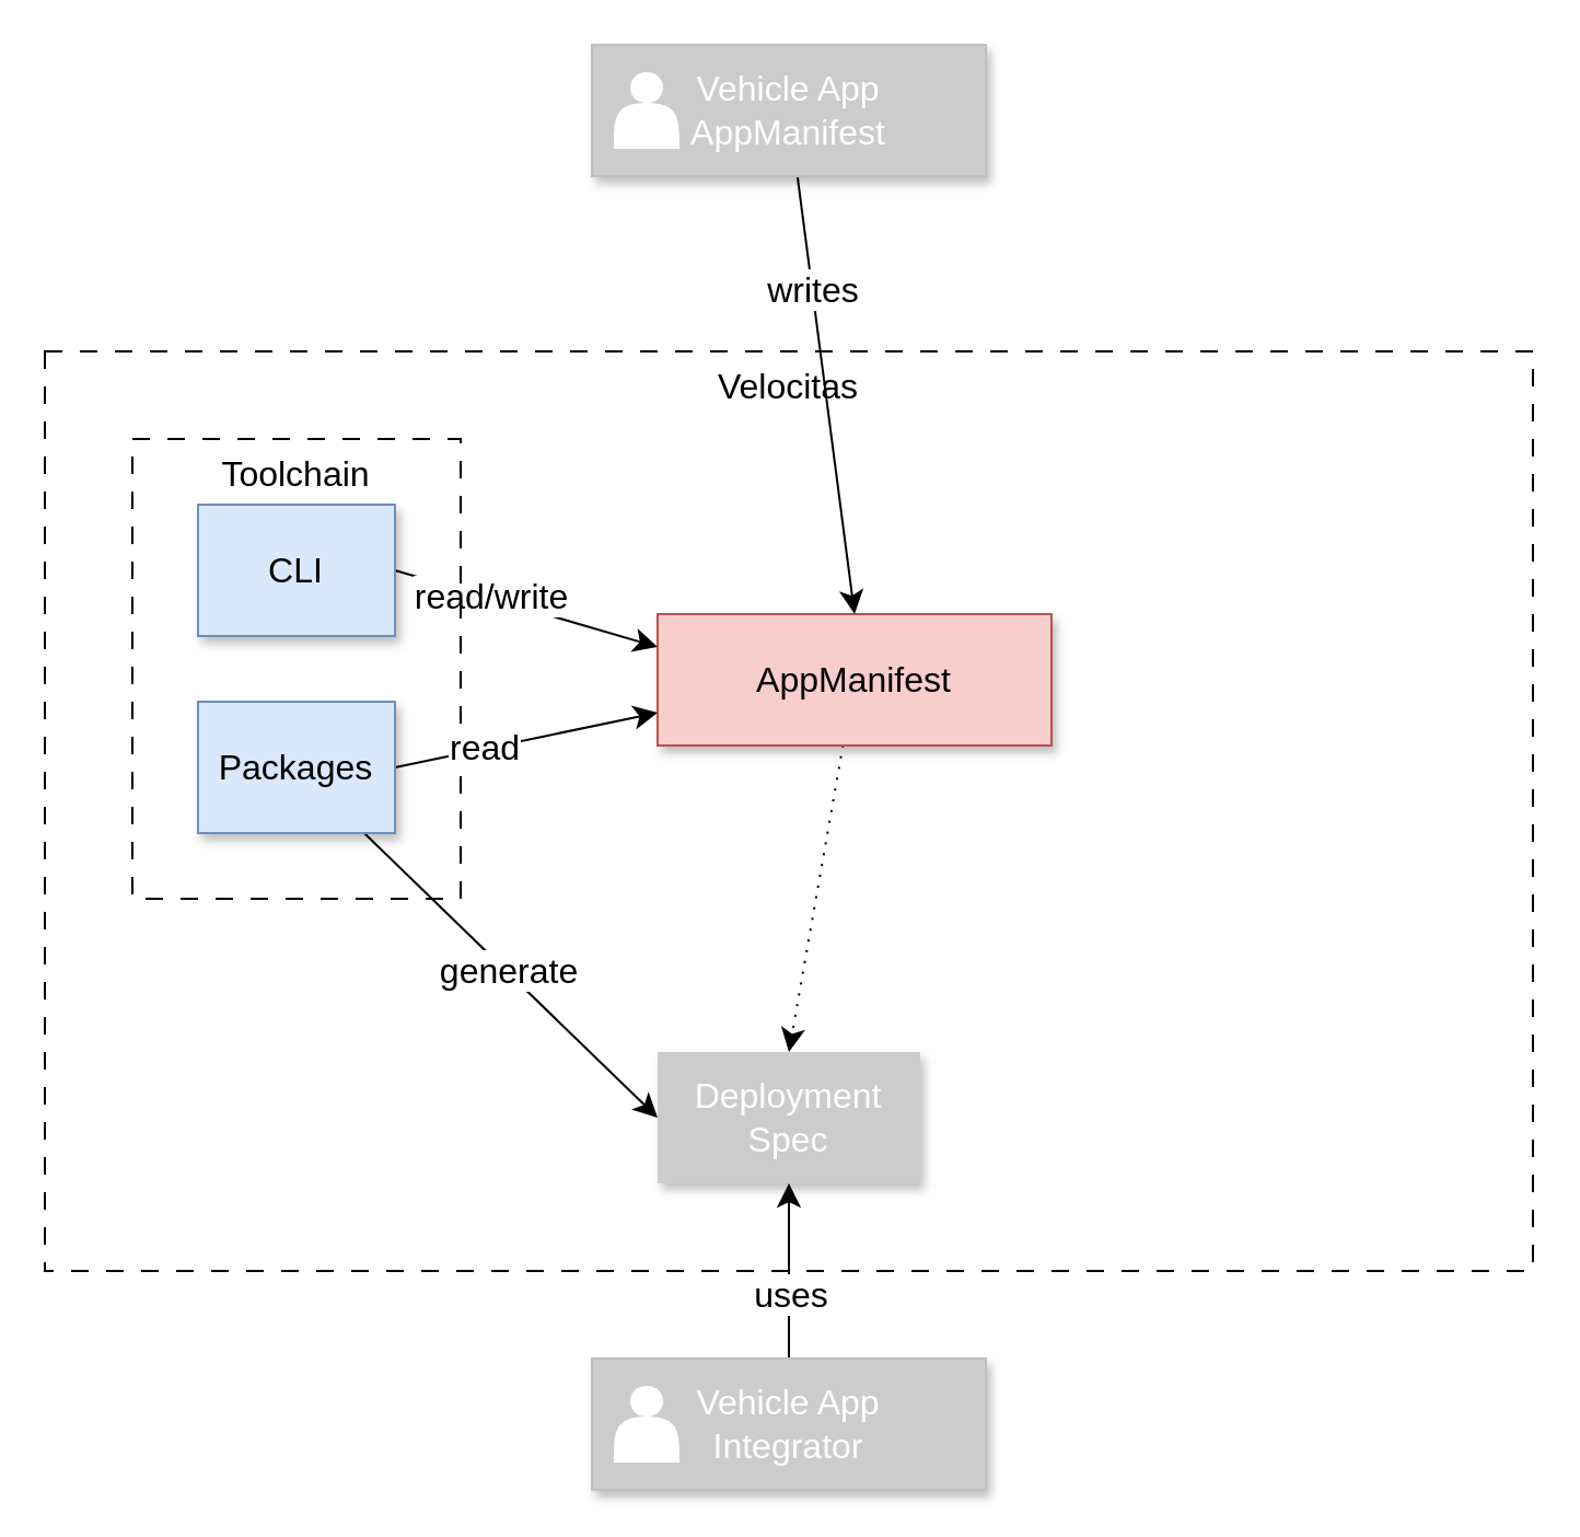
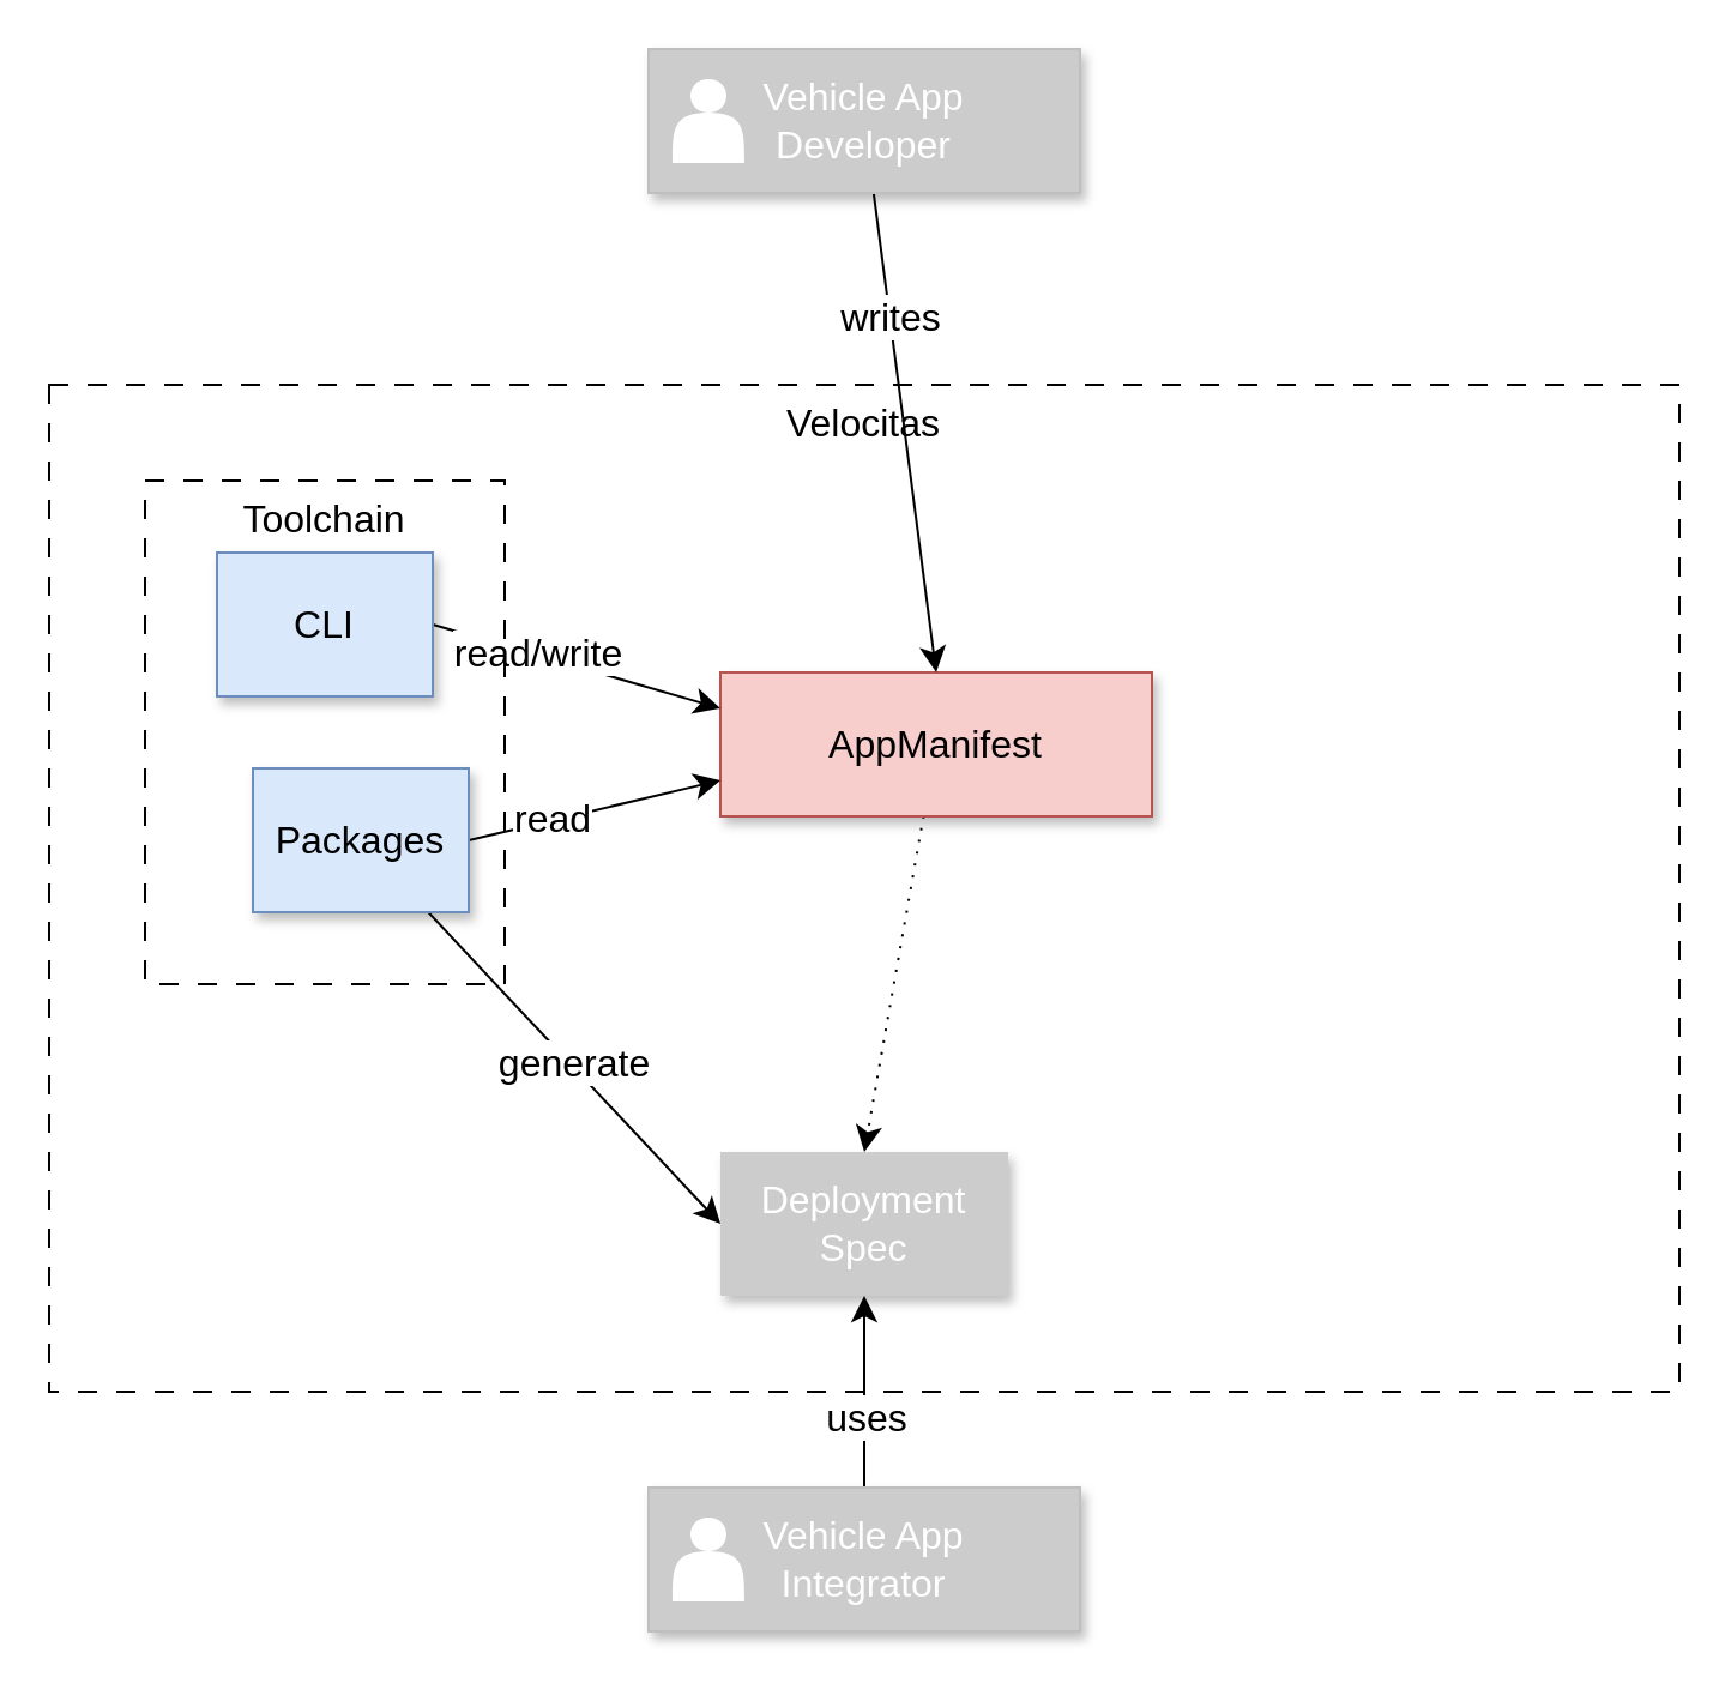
  <mxCell id="0" />
  <mxCell id="1" parent="0" />
  <mxCell id="2" value="Velocitas" style="rounded=0;whiteSpace=wrap;html=1;fontSize=16;dashed=1;dashPattern=8 8;fillColor=none;verticalAlign=top;strokeWidth=1;" vertex="1" parent="1"><mxGeometry x="20" y="160" width="680" height="420" as="geometry" /></mxCell>
  <mxCell id="3" style="edgeStyle=none;curved=1;rounded=0;orthogonalLoop=1;jettySize=auto;html=1;entryX=0.5;entryY=0;entryDx=0;entryDy=0;fontSize=12;startSize=8;endSize=8;dashed=1;dashPattern=1 4;" edge="1" parent="1" source="4" target="18"><mxGeometry relative="1" as="geometry" /></mxCell>
  <mxCell id="4" value="AppManifest" style="rounded=0;whiteSpace=wrap;html=1;fontSize=16;fillColor=#f8cecc;strokeColor=#b85450;shadow=1;" vertex="1" parent="1"><mxGeometry x="300" y="280" width="180" height="60" as="geometry" /></mxCell>
  <mxCell id="5" value="" style="edgeStyle=none;curved=1;rounded=0;orthogonalLoop=1;jettySize=auto;html=1;fontSize=12;startSize=8;endSize=8;exitX=1;exitY=0.5;exitDx=0;exitDy=0;entryX=0;entryY=0.25;entryDx=0;entryDy=0;" edge="1" parent="1" source="12" target="4"><mxGeometry relative="1" as="geometry"><mxPoint x="360" y="280" as="targetPoint" /></mxGeometry></mxCell>
  <mxCell id="6" value="read/write" style="edgeLabel;html=1;align=center;verticalAlign=middle;resizable=0;points=[];fontSize=16;" vertex="1" connectable="0" parent="5"><mxGeometry x="-0.286" y="1" relative="1" as="geometry"><mxPoint as="offset" /></mxGeometry></mxCell>
  <mxCell id="7" value="Toolchain" style="rounded=0;whiteSpace=wrap;html=1;fontSize=16;fillColor=none;strokeColor=#000000;shadow=0;dashed=1;dashPattern=8 8;verticalAlign=top;strokeWidth=1;" vertex="1" parent="1"><mxGeometry x="60" y="200" width="150" height="210" as="geometry" /></mxCell>
  <mxCell id="8" style="edgeStyle=none;curved=1;rounded=0;orthogonalLoop=1;jettySize=auto;html=1;entryX=0.5;entryY=0;entryDx=0;entryDy=0;fontSize=12;startSize=8;endSize=8;" edge="1" parent="1" source="10" target="4"><mxGeometry relative="1" as="geometry" /></mxCell>
  <mxCell id="9" value="writes" style="edgeLabel;html=1;align=center;verticalAlign=middle;resizable=0;points=[];fontSize=16;" vertex="1" connectable="0" parent="8"><mxGeometry x="-0.48" relative="1" as="geometry"><mxPoint as="offset" /></mxGeometry></mxCell>
- <mxCell id="10" value="Vehicle App&lt;br&gt;AppManifest" style="rounded=0;whiteSpace=wrap;html=1;fontSize=16;shadow=1;fillColor=#CCCCCC;fontColor=#FFFFFF;strokeColor=#BFBFBF;" vertex="1" parent="1"><mxGeometry x="270" y="20" width="180" height="60" as="geometry" /></mxCell>
+ <mxCell id="10" value="Vehicle App&lt;br&gt;Developer" style="rounded=0;whiteSpace=wrap;html=1;fontSize=16;shadow=1;fillColor=#CCCCCC;fontColor=#FFFFFF;strokeColor=#BFBFBF;" vertex="1" parent="1"><mxGeometry x="270" y="20" width="180" height="60" as="geometry" /></mxCell>
  <mxCell id="11" value="" style="shape=actor;whiteSpace=wrap;html=1;fontSize=16;strokeColor=none;" vertex="1" parent="1"><mxGeometry x="280" y="32.5" width="30" height="35" as="geometry" /></mxCell>
  <mxCell id="12" value="CLI" style="rounded=0;whiteSpace=wrap;html=1;fontSize=16;fillColor=#dae8fc;strokeColor=#6c8ebf;shadow=1;" vertex="1" parent="1"><mxGeometry x="90" y="230" width="90" height="60" as="geometry" /></mxCell>
  <mxCell id="13" style="edgeStyle=none;curved=1;rounded=0;orthogonalLoop=1;jettySize=auto;html=1;entryX=0;entryY=0.75;entryDx=0;entryDy=0;fontSize=12;startSize=8;endSize=8;exitX=1;exitY=0.5;exitDx=0;exitDy=0;" edge="1" parent="1" source="17" target="4"><mxGeometry relative="1" as="geometry" /></mxCell>
  <mxCell id="14" value="read" style="edgeLabel;html=1;align=center;verticalAlign=middle;resizable=0;points=[];fontSize=16;" vertex="1" connectable="0" parent="13"><mxGeometry x="-0.237" y="-1" relative="1" as="geometry"><mxPoint x="-6" y="-1" as="offset" /></mxGeometry></mxCell>
  <mxCell id="15" style="edgeStyle=none;curved=1;rounded=0;orthogonalLoop=1;jettySize=auto;html=1;entryX=0;entryY=0.5;entryDx=0;entryDy=0;fontSize=12;startSize=8;endSize=8;" edge="1" parent="1" source="17" target="18"><mxGeometry relative="1" as="geometry" /></mxCell>
  <mxCell id="16" value="generate" style="edgeLabel;html=1;align=center;verticalAlign=middle;resizable=0;points=[];fontSize=16;" vertex="1" connectable="0" parent="15"><mxGeometry x="-0.025" y="1" relative="1" as="geometry"><mxPoint as="offset" /></mxGeometry></mxCell>
- <mxCell id="17" value="Packages" style="rounded=0;whiteSpace=wrap;html=1;fontSize=16;fillColor=#dae8fc;strokeColor=#6c8ebf;shadow=1;" vertex="1" parent="1"><mxGeometry x="90" y="320" width="90" height="60" as="geometry" /></mxCell>
+ <mxCell id="17" value="Packages" style="rounded=0;whiteSpace=wrap;html=1;fontSize=16;fillColor=#dae8fc;strokeColor=#6c8ebf;shadow=1;" vertex="1" parent="1"><mxGeometry x="105" y="320" width="90" height="60" as="geometry" /></mxCell>
  <mxCell id="18" value="Deployment Spec" style="rounded=0;whiteSpace=wrap;html=1;fontSize=16;fillColor=#CCCCCC;strokeColor=none;shadow=1;fontColor=#FFFFFF;" vertex="1" parent="1"><mxGeometry x="300" y="480" width="120" height="60" as="geometry" /></mxCell>
  <mxCell id="19" style="edgeStyle=none;curved=1;rounded=0;orthogonalLoop=1;jettySize=auto;html=1;fontSize=12;startSize=8;endSize=8;" edge="1" parent="1" source="21" target="18"><mxGeometry relative="1" as="geometry" /></mxCell>
  <mxCell id="20" value="uses" style="edgeLabel;html=1;align=center;verticalAlign=middle;resizable=0;points=[];fontSize=16;" vertex="1" connectable="0" parent="19"><mxGeometry x="-0.25" relative="1" as="geometry"><mxPoint as="offset" /></mxGeometry></mxCell>
  <mxCell id="21" value="Vehicle App&lt;br&gt;Integrator" style="rounded=0;whiteSpace=wrap;html=1;fontSize=16;shadow=1;fillColor=#CCCCCC;fontColor=#FFFFFF;strokeColor=#BFBFBF;" vertex="1" parent="1"><mxGeometry x="270" y="620" width="180" height="60" as="geometry" /></mxCell>
  <mxCell id="22" value="" style="shape=actor;whiteSpace=wrap;html=1;fontSize=16;strokeColor=none;" vertex="1" parent="1"><mxGeometry x="280" y="632.5" width="30" height="35" as="geometry" /></mxCell>
